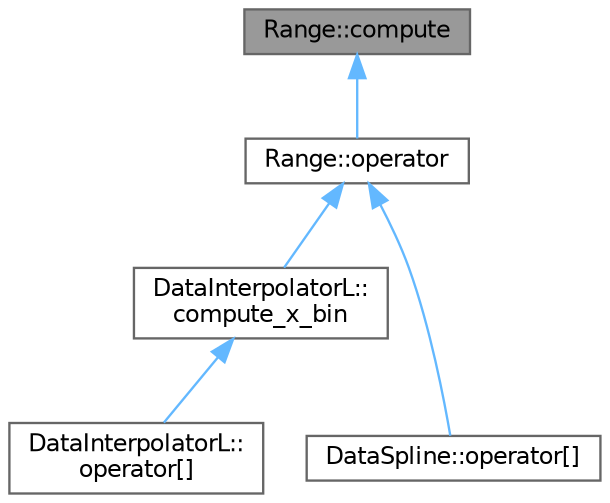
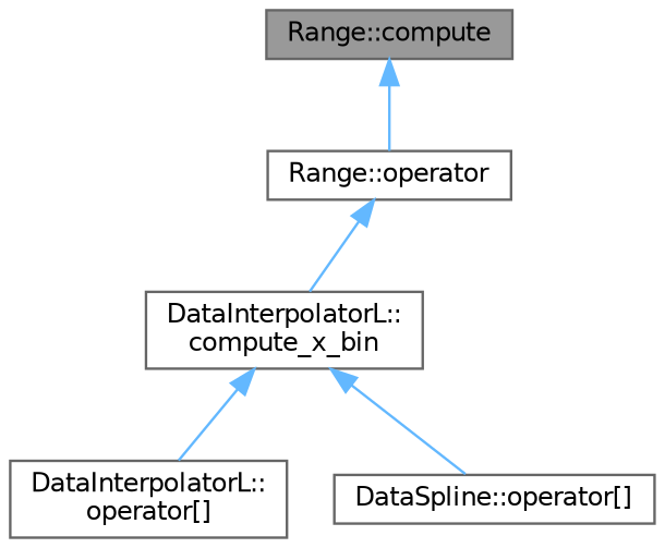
  digraph {
    rankdir=TB
    node [color=grey40 fillcolor=white fontname=Helvetica fontsize=10 shape=box style=filled]
    edge [color=steelblue1 dir=back fontname=Helvetica fontsize=10 labelfontname=Helvetica labelfontsize=10 style=solid]
    n1 [color=gray40 fillcolor=grey60 fontcolor=black height=0.2 label="Range::compute" width=0.4]
    n2 [height=0.2 label="Range::operator" width=0.4]
    n3 [height=0.2 label="DataInterpolatorL::\lcompute_x_bin" width=0.4]
    n4 [height=0.2 label="DataInterpolatorL::\loperator[]" width=0.4]
    n5 [height=0.2 label="DataSpline::operator[]" width=0.4]
    n1 -> n2
    n2 -> n3
    n3 -> n4
-   n2 -> n5
+   n3 -> n5
  }
